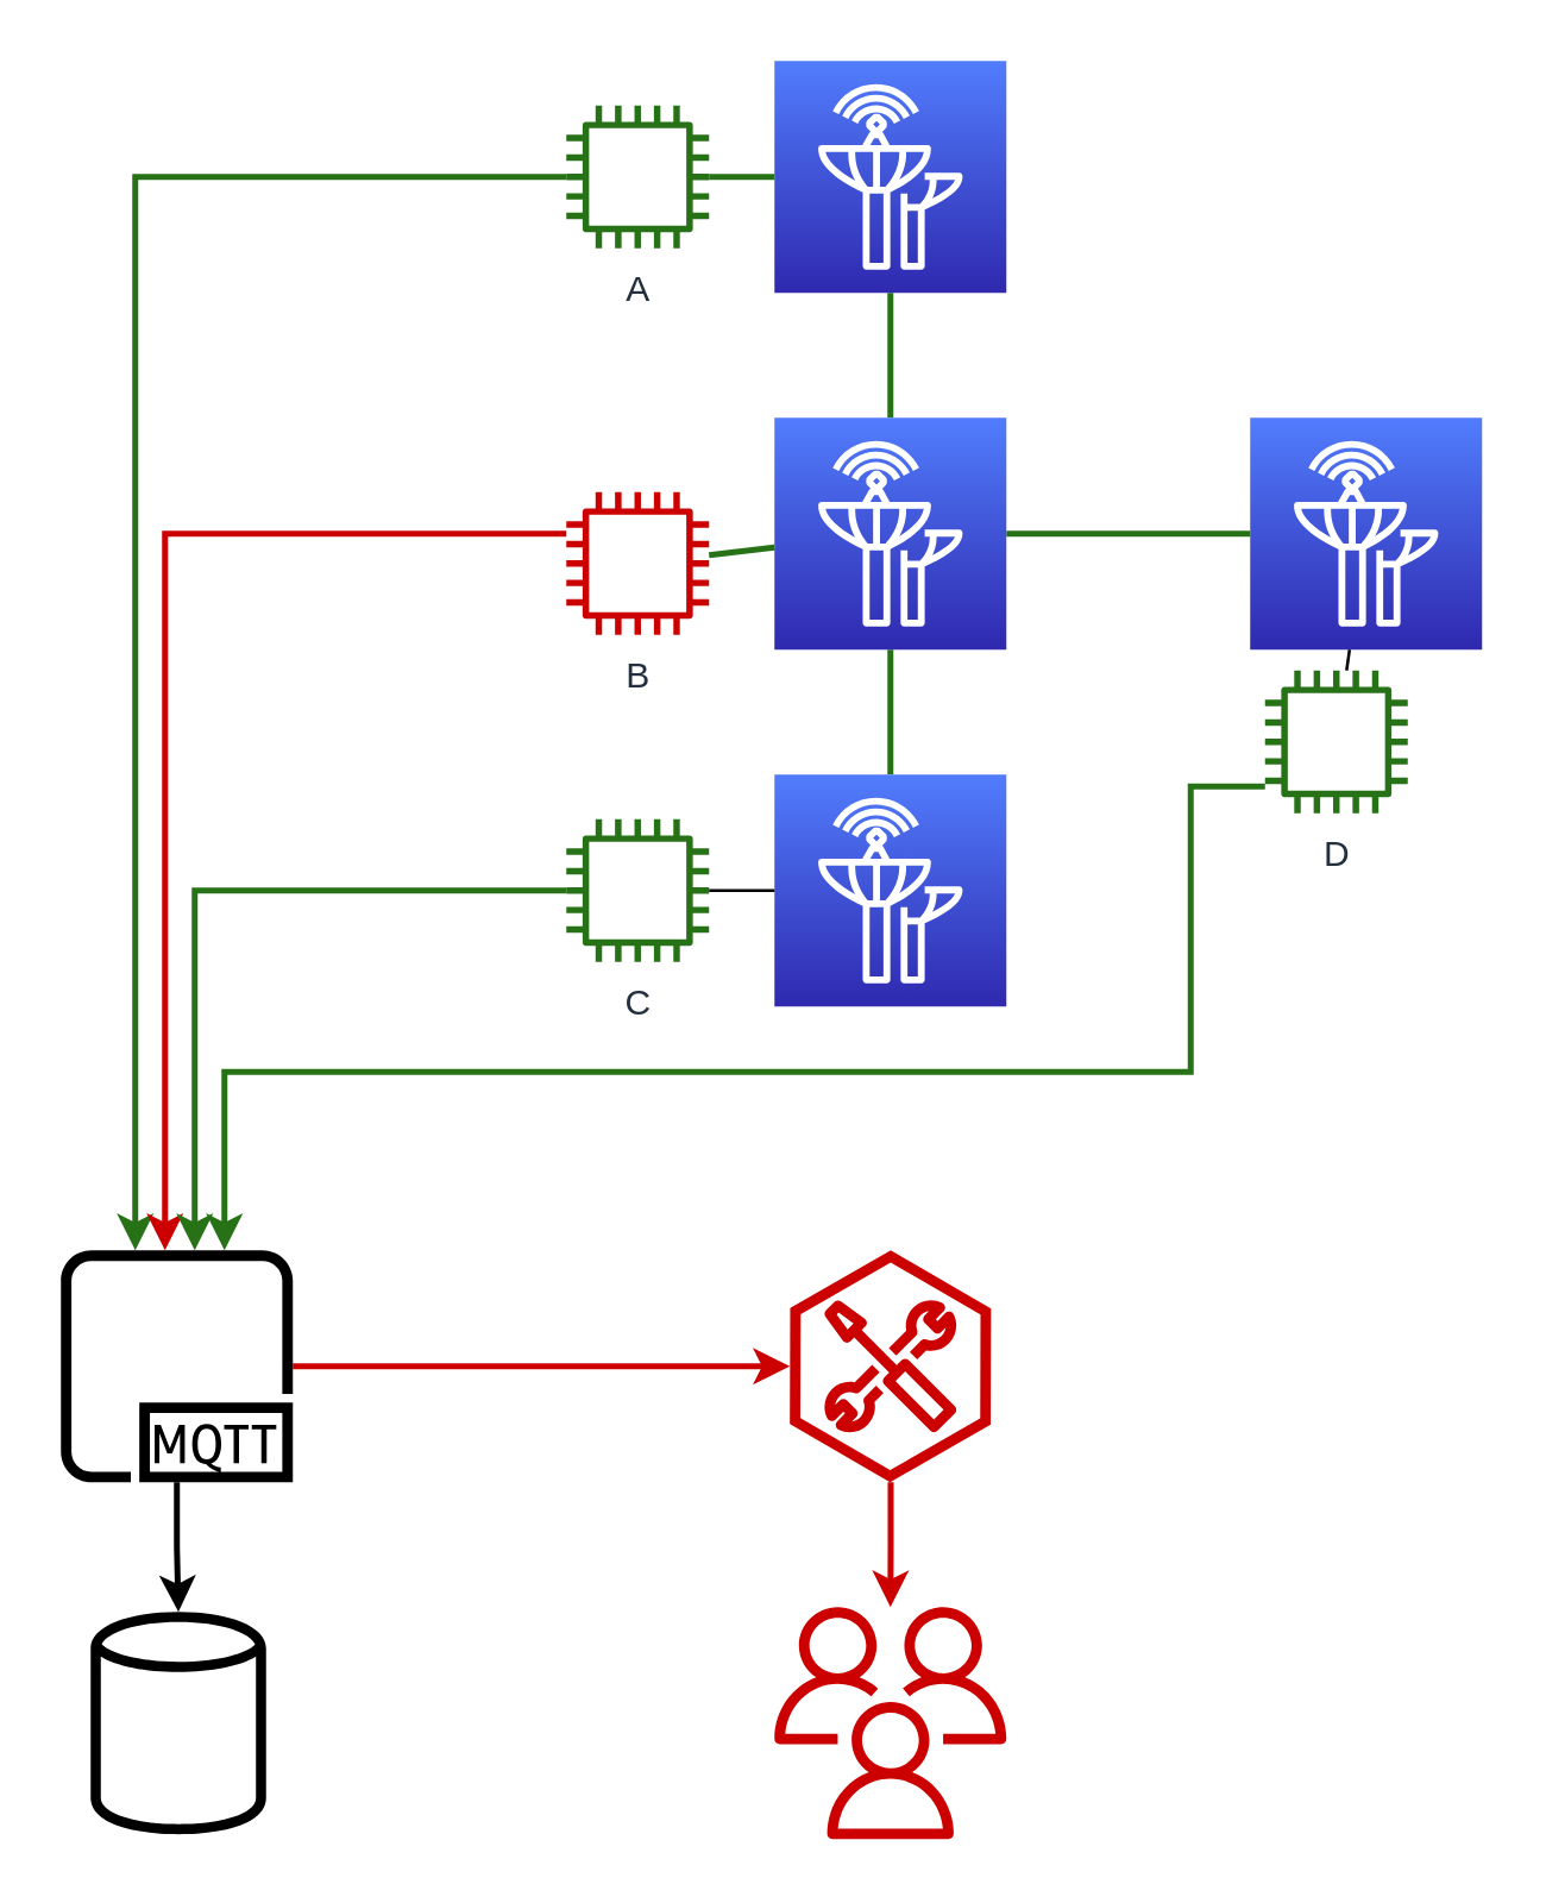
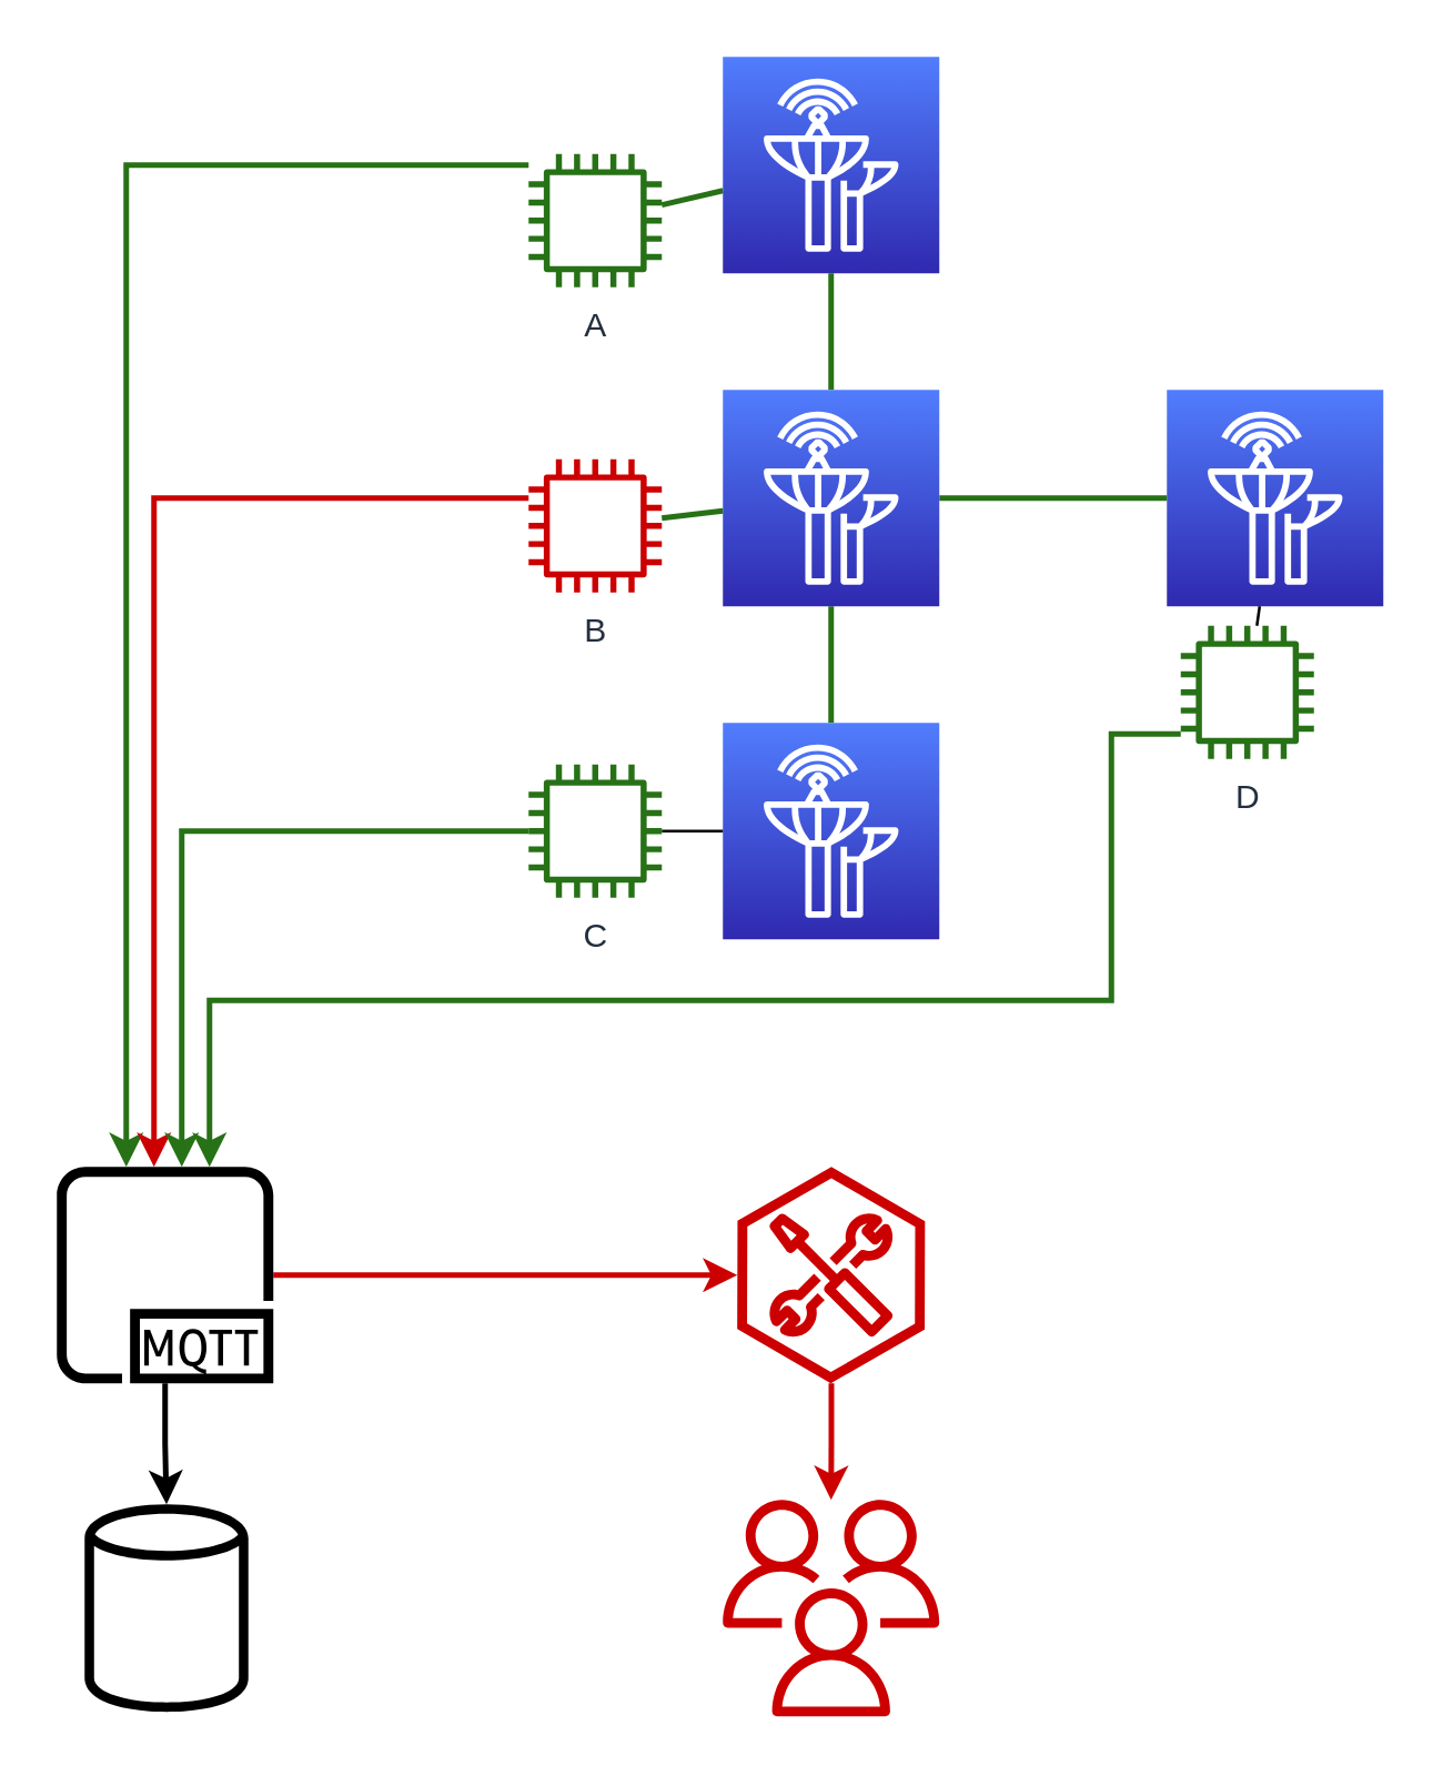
  <mxCell id="0" />
  <mxCell id="1" parent="0" />
  <mxCell id="2" style="edgeStyle=none;rounded=0;orthogonalLoop=1;jettySize=auto;html=1;endArrow=none;endFill=0;strokeColor=#277116;strokeWidth=2;" edge="1" parent="1" source="3" target="9"><mxGeometry relative="1" as="geometry" /></mxCell>
  <mxCell id="3" value="" style="points=[[0,0,0],[0.25,0,0],[0.5,0,0],[0.75,0,0],[1,0,0],[0,1,0],[0.25,1,0],[0.5,1,0],[0.75,1,0],[1,1,0],[0,0.25,0],[0,0.5,0],[0,0.75,0],[1,0.25,0],[1,0.5,0],[1,0.75,0]];outlineConnect=0;fontColor=#232F3E;gradientColor=#517DFD;gradientDirection=north;fillColor=#2F29AF;strokeColor=#ffffff;dashed=0;verticalLabelPosition=bottom;verticalAlign=top;align=center;html=1;fontSize=12;fontStyle=0;aspect=fixed;shape=mxgraph.aws4.resourceIcon;resIcon=mxgraph.aws4.ground_station;" vertex="1" parent="1"><mxGeometry x="260" y="260" width="78" height="78" as="geometry" /></mxCell>
  <mxCell id="4" value="" style="points=[[0,0,0],[0.25,0,0],[0.5,0,0],[0.75,0,0],[1,0,0],[0,1,0],[0.25,1,0],[0.5,1,0],[0.75,1,0],[1,1,0],[0,0.25,0],[0,0.5,0],[0,0.75,0],[1,0.25,0],[1,0.5,0],[1,0.75,0]];outlineConnect=0;fontColor=#232F3E;gradientColor=#517DFD;gradientDirection=north;fillColor=#2F29AF;strokeColor=#ffffff;dashed=0;verticalLabelPosition=bottom;verticalAlign=top;align=center;html=1;fontSize=12;fontStyle=0;aspect=fixed;shape=mxgraph.aws4.resourceIcon;resIcon=mxgraph.aws4.ground_station;" vertex="1" parent="1"><mxGeometry x="420" y="140" width="78" height="78" as="geometry" /></mxCell>
  <mxCell id="5" style="edgeStyle=none;rounded=0;orthogonalLoop=1;jettySize=auto;html=1;endArrow=none;endFill=0;strokeColor=#277116;strokeWidth=2;" edge="1" parent="1" source="7" target="9"><mxGeometry relative="1" as="geometry" /></mxCell>
  <mxCell id="6" style="edgeStyle=none;rounded=0;orthogonalLoop=1;jettySize=auto;html=1;endArrow=none;endFill=0;strokeWidth=2;strokeColor=#277116;" edge="1" parent="1" source="7" target="14"><mxGeometry relative="1" as="geometry" /></mxCell>
  <mxCell id="7" value="" style="points=[[0,0,0],[0.25,0,0],[0.5,0,0],[0.75,0,0],[1,0,0],[0,1,0],[0.25,1,0],[0.5,1,0],[0.75,1,0],[1,1,0],[0,0.25,0],[0,0.5,0],[0,0.75,0],[1,0.25,0],[1,0.5,0],[1,0.75,0]];outlineConnect=0;fontColor=#232F3E;gradientColor=#517DFD;gradientDirection=north;fillColor=#2F29AF;strokeColor=#ffffff;dashed=0;verticalLabelPosition=bottom;verticalAlign=top;align=center;html=1;fontSize=12;fontStyle=0;aspect=fixed;shape=mxgraph.aws4.resourceIcon;resIcon=mxgraph.aws4.ground_station;" vertex="1" parent="1"><mxGeometry x="260" width="78" height="78" as="geometry" y="20" /></mxCell>
  <mxCell id="8" style="edgeStyle=none;rounded=0;orthogonalLoop=1;jettySize=auto;html=1;endArrow=none;endFill=0;strokeColor=#277116;strokeWidth=2;" edge="1" parent="1" source="9" target="4"><mxGeometry relative="1" as="geometry" /></mxCell>
  <mxCell id="9" value="" style="points=[[0,0,0],[0.25,0,0],[0.5,0,0],[0.75,0,0],[1,0,0],[0,1,0],[0.25,1,0],[0.5,1,0],[0.75,1,0],[1,1,0],[0,0.25,0],[0,0.5,0],[0,0.75,0],[1,0.25,0],[1,0.5,0],[1,0.75,0]];outlineConnect=0;fontColor=#232F3E;gradientColor=#517DFD;gradientDirection=north;fillColor=#2F29AF;strokeColor=#ffffff;dashed=0;verticalLabelPosition=bottom;verticalAlign=top;align=center;html=1;fontSize=12;fontStyle=0;aspect=fixed;shape=mxgraph.aws4.resourceIcon;resIcon=mxgraph.aws4.ground_station;" vertex="1" parent="1"><mxGeometry x="260" y="140" width="78" height="78" as="geometry" /></mxCell>
  <mxCell id="10" style="edgeStyle=orthogonalEdgeStyle;rounded=0;orthogonalLoop=1;jettySize=auto;html=1;endArrow=classic;endFill=1;strokeWidth=2;" edge="1" parent="1" source="12" target="24"><mxGeometry relative="1" as="geometry" /></mxCell>
  <mxCell id="11" style="edgeStyle=orthogonalEdgeStyle;rounded=0;orthogonalLoop=1;jettySize=auto;html=1;endArrow=classic;endFill=1;strokeColor=#CC0000;strokeWidth=2;" edge="1" parent="1" source="12" target="26"><mxGeometry relative="1" as="geometry" /></mxCell>
  <mxCell id="12" value="" style="outlineConnect=0;fontColor=#232F3E;gradientColor=none;strokeColor=none;dashed=0;verticalLabelPosition=bottom;verticalAlign=top;align=center;html=1;fontSize=12;fontStyle=0;aspect=fixed;pointerEvents=1;shape=mxgraph.aws4.mqtt_protocol;fillColor=#000000;" vertex="1" parent="1"><mxGeometry x="20" y="420" width="78" height="78" as="geometry" /></mxCell>
  <mxCell id="13" style="edgeStyle=orthogonalEdgeStyle;rounded=0;orthogonalLoop=1;jettySize=auto;html=1;endArrow=classic;endFill=1;strokeWidth=2;strokeColor=#277116;" edge="1" parent="1" source="14" target="12"><mxGeometry relative="1" as="geometry"><Array as="points"><mxPoint x="45" y="59" /></Array></mxGeometry></mxCell>
- <mxCell id="14" value="A" style="outlineConnect=0;fontColor=#232F3E;gradientColor=none;strokeColor=none;dashed=0;verticalLabelPosition=bottom;verticalAlign=top;align=center;html=1;fontSize=12;fontStyle=0;aspect=fixed;pointerEvents=1;shape=mxgraph.aws4.instance2;fillColor=#277116;" vertex="1" parent="1"><mxGeometry x="190" y="35" width="48" height="48" as="geometry" /></mxCell>
+ <mxCell id="14" value="A" style="outlineConnect=0;fontColor=#232F3E;gradientColor=none;strokeColor=none;dashed=0;verticalLabelPosition=bottom;verticalAlign=top;align=center;html=1;fontSize=12;fontStyle=0;aspect=fixed;pointerEvents=1;shape=mxgraph.aws4.instance2;fillColor=#277116;" vertex="1" parent="1"><mxGeometry x="190" y="55" width="48" height="48" as="geometry" /></mxCell>
  <mxCell id="15" value="" style="edgeStyle=none;rounded=0;orthogonalLoop=1;jettySize=auto;html=1;endArrow=none;endFill=0;strokeColor=#277116;strokeWidth=2;" edge="1" parent="1" source="17" target="9"><mxGeometry relative="1" as="geometry" /></mxCell>
  <mxCell id="16" style="edgeStyle=orthogonalEdgeStyle;rounded=0;orthogonalLoop=1;jettySize=auto;html=1;endArrow=classic;endFill=1;strokeWidth=2;strokeColor=#CC0000;" edge="1" parent="1" source="17" target="12"><mxGeometry relative="1" as="geometry"><Array as="points"><mxPoint x="55" y="179" /></Array></mxGeometry></mxCell>
  <mxCell id="17" value="B" style="outlineConnect=0;fontColor=#232F3E;gradientColor=none;strokeColor=none;dashed=0;verticalLabelPosition=bottom;verticalAlign=top;align=center;html=1;fontSize=12;fontStyle=0;aspect=fixed;pointerEvents=1;shape=mxgraph.aws4.instance2;fillColor=#CC0000;" vertex="1" parent="1"><mxGeometry x="190" y="165" width="48" height="48" as="geometry" /></mxCell>
  <mxCell id="18" value="" style="edgeStyle=none;rounded=0;orthogonalLoop=1;jettySize=auto;html=1;endArrow=none;endFill=0;" edge="1" parent="1" source="20" target="3"><mxGeometry relative="1" as="geometry" /></mxCell>
  <mxCell id="19" style="edgeStyle=orthogonalEdgeStyle;rounded=0;orthogonalLoop=1;jettySize=auto;html=1;endArrow=classic;endFill=1;strokeColor=#277116;strokeWidth=2;" edge="1" parent="1" source="20" target="12"><mxGeometry relative="1" as="geometry"><mxPoint x="60" y="420" as="targetPoint" /><Array as="points"><mxPoint x="65" y="299" /></Array></mxGeometry></mxCell>
  <mxCell id="20" value="C" style="outlineConnect=0;fontColor=#232F3E;gradientColor=none;strokeColor=none;dashed=0;verticalLabelPosition=bottom;verticalAlign=top;align=center;html=1;fontSize=12;fontStyle=0;aspect=fixed;pointerEvents=1;shape=mxgraph.aws4.instance2;fillColor=#277116;" vertex="1" parent="1"><mxGeometry x="190" y="275" width="48" height="48" as="geometry" /></mxCell>
  <mxCell id="21" value="" style="edgeStyle=none;rounded=0;orthogonalLoop=1;jettySize=auto;html=1;endArrow=none;endFill=0;" edge="1" parent="1" source="23" target="4"><mxGeometry relative="1" as="geometry" /></mxCell>
  <mxCell id="22" style="edgeStyle=orthogonalEdgeStyle;rounded=0;orthogonalLoop=1;jettySize=auto;html=1;endArrow=classic;endFill=1;strokeColor=#277116;strokeWidth=2;" edge="1" parent="1" source="23" target="12"><mxGeometry relative="1" as="geometry"><Array as="points"><mxPoint x="400" y="264" /><mxPoint x="400" y="360" /><mxPoint x="75" y="360" /></Array></mxGeometry></mxCell>
  <mxCell id="23" value="D" style="outlineConnect=0;fontColor=#232F3E;gradientColor=none;strokeColor=none;dashed=0;verticalLabelPosition=bottom;verticalAlign=top;align=center;html=1;fontSize=12;fontStyle=0;aspect=fixed;pointerEvents=1;shape=mxgraph.aws4.instance2;fillColor=#277116;" vertex="1" parent="1"><mxGeometry x="425" y="225" width="48" height="48" as="geometry" /></mxCell>
  <mxCell id="24" value="" style="outlineConnect=0;fontColor=#232F3E;gradientColor=none;strokeColor=none;dashed=0;verticalLabelPosition=bottom;verticalAlign=top;align=center;html=1;fontSize=12;fontStyle=0;aspect=fixed;pointerEvents=1;shape=mxgraph.aws4.generic_database;fillColor=#000000;" vertex="1" parent="1"><mxGeometry x="30" y="540" width="59" height="78" as="geometry" /></mxCell>
  <mxCell id="25" style="edgeStyle=orthogonalEdgeStyle;rounded=0;orthogonalLoop=1;jettySize=auto;html=1;endArrow=classic;endFill=1;strokeColor=#CC0000;strokeWidth=2;" edge="1" parent="1" source="26" target="27"><mxGeometry relative="1" as="geometry" /></mxCell>
  <mxCell id="26" value="" style="outlineConnect=0;fontColor=#232F3E;gradientColor=none;strokeColor=none;dashed=0;verticalLabelPosition=bottom;verticalAlign=top;align=center;html=1;fontSize=12;fontStyle=0;aspect=fixed;pointerEvents=1;shape=mxgraph.aws4.external_toolkit;fillColor=#CC0000;" vertex="1" parent="1"><mxGeometry x="265" y="420" width="68" height="78" as="geometry" /></mxCell>
  <mxCell id="27" value="" style="outlineConnect=0;fontColor=#232F3E;gradientColor=none;strokeColor=none;dashed=0;verticalLabelPosition=bottom;verticalAlign=top;align=center;html=1;fontSize=12;fontStyle=0;aspect=fixed;pointerEvents=1;shape=mxgraph.aws4.users;fillColor=#CC0000;" vertex="1" parent="1"><mxGeometry x="260" y="540" width="78" height="78" as="geometry" /></mxCell>
